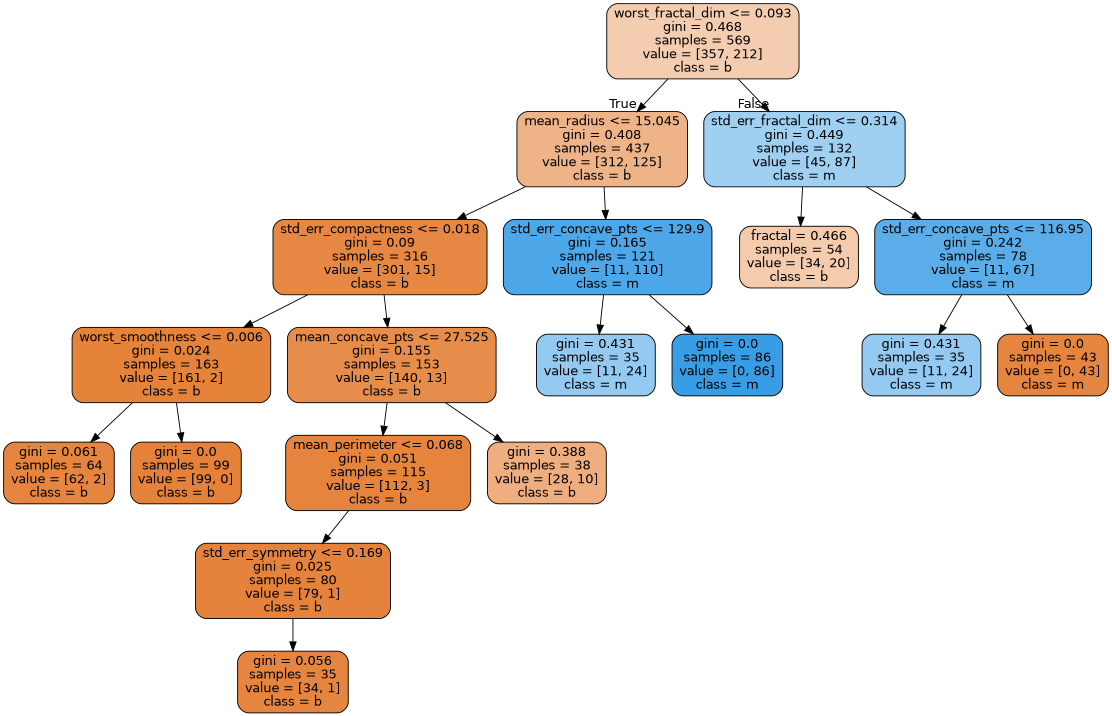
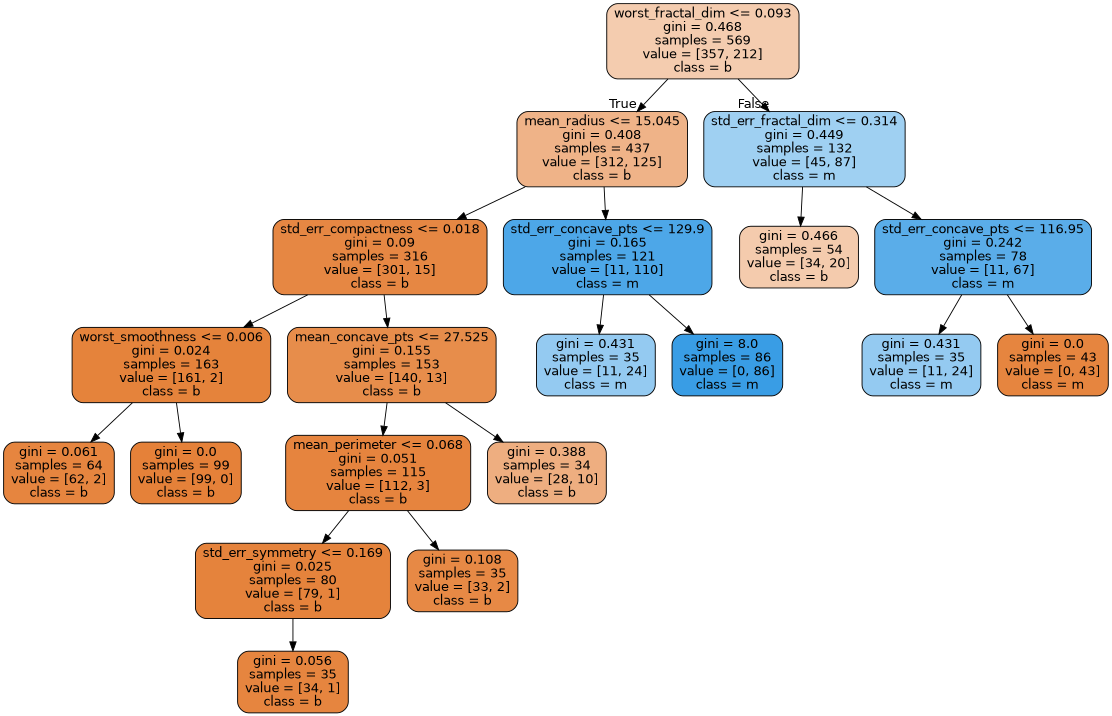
  digraph {
    node [color=black fillcolor="#e6853f" fontname=helvetica shape=box style="filled, rounded"]
    edge [fontname=helvetica]
    n1 [fillcolor="#f4ccaf" label="worst_fractal_dim <= 0.093\ngini = 0.468\nsamples = 569\nvalue = [357, 212]\nclass = b"]
    n2 [fillcolor="#efb388" label="mean_radius <= 15.045\ngini = 0.408\nsamples = 437\nvalue = [312, 125]\nclass = b"]
    n3 [fillcolor="#9fd0f2" label="std_err_fractal_dim <= 0.314\ngini = 0.449\nsamples = 132\nvalue = [45, 87]\nclass = m"]
    n4 [fillcolor="#e68743" label="std_err_compactness <= 0.018\ngini = 0.09\nsamples = 316\nvalue = [301, 15]\nclass = b"]
    n5 [fillcolor="#4da7e8" label="std_err_concave_pts <= 129.9\ngini = 0.165\nsamples = 121\nvalue = [11, 110]\nclass = m"]
-   n6 [fillcolor="#f4cbad" label="fractal = 0.466\nsamples = 54\nvalue = [34, 20]\nclass = b"]
+   n6 [fillcolor="#f4cbad" label="gini = 0.466\nsamples = 54\nvalue = [34, 20]\nclass = b"]
    n7 [fillcolor="#5aade9" label="std_err_concave_pts <= 116.95\ngini = 0.242\nsamples = 78\nvalue = [11, 67]\nclass = m"]
    n8 [fillcolor="#e5833b" label="worst_smoothness <= 0.006\ngini = 0.024\nsamples = 163\nvalue = [161, 2]\nclass = b"]
    n9 [fillcolor="#e78d4b" label="mean_concave_pts <= 27.525\ngini = 0.155\nsamples = 153\nvalue = [140, 13]\nclass = b"]
    n10 [fillcolor="#94caf1" label="gini = 0.431\nsamples = 35\nvalue = [11, 24]\nclass = m"]
-   n11 [fillcolor="#399de5" label="gini = 0.0\nsamples = 86\nvalue = [0, 86]\nclass = m"]
+   n11 [fillcolor="#399de5" label="gini = 8.0\nsamples = 86\nvalue = [0, 86]\nclass = m"]
    n12 [label="gini = 0.061\nsamples = 64\nvalue = [62, 2]\nclass = b"]
    n13 [fillcolor="#e58139" label="gini = 0.0\nsamples = 99\nvalue = [99, 0]\nclass = b"]
    n14 [fillcolor="#e6843e" label="mean_perimeter <= 0.068\ngini = 0.051\nsamples = 115\nvalue = [112, 3]\nclass = b"]
-   n15 [fillcolor="#eeae80" label="gini = 0.388\nsamples = 38\nvalue = [28, 10]\nclass = b"]
+   n15 [fillcolor="#eeae80" label="gini = 0.388\nsamples = 34\nvalue = [28, 10]\nclass = b"]
    n16 [fillcolor="#e5833c" label="std_err_symmetry <= 0.169\ngini = 0.025\nsamples = 80\nvalue = [79, 1]\nclass = b"]
+   n17 [fillcolor="#e78945" label="gini = 0.108\nsamples = 35\nvalue = [33, 2]\nclass = b"]
    n18 [label="gini = 0.056\nsamples = 35\nvalue = [34, 1]\nclass = b"]
    n19 [fillcolor="#94caf1" label="gini = 0.431\nsamples = 35\nvalue = [11, 24]\nclass = m"]
    n20 [label="gini = 0.0\nsamples = 43\nvalue = [0, 43]\nclass = m"]
    n1 -> n2 [headlabel=True labelangle=45 labeldistance=2.5]
    n1 -> n3 [headlabel=False labelangle=-45 labeldistance=2.5]
    n2 -> n4
    n2 -> n5
    n3 -> n6
    n3 -> n7
    n4 -> n8
    n4 -> n9
    n5 -> n10
    n5 -> n11
    n7 -> n19
    n7 -> n20
    n8 -> n12
    n8 -> n13
    n9 -> n14
    n9 -> n15
    n14 -> n16
+   n14 -> n17
    n16 -> n18
  }
